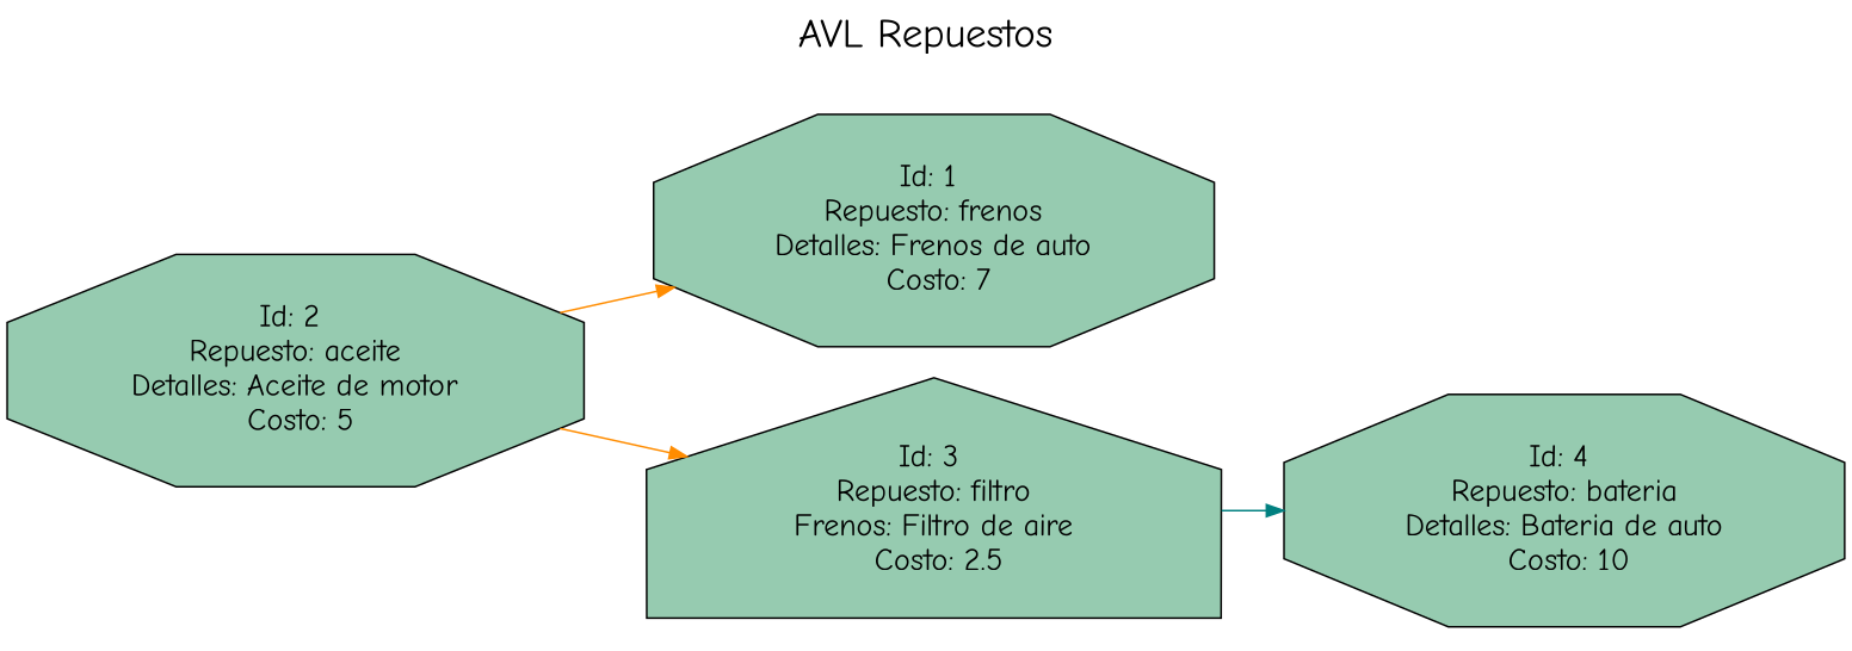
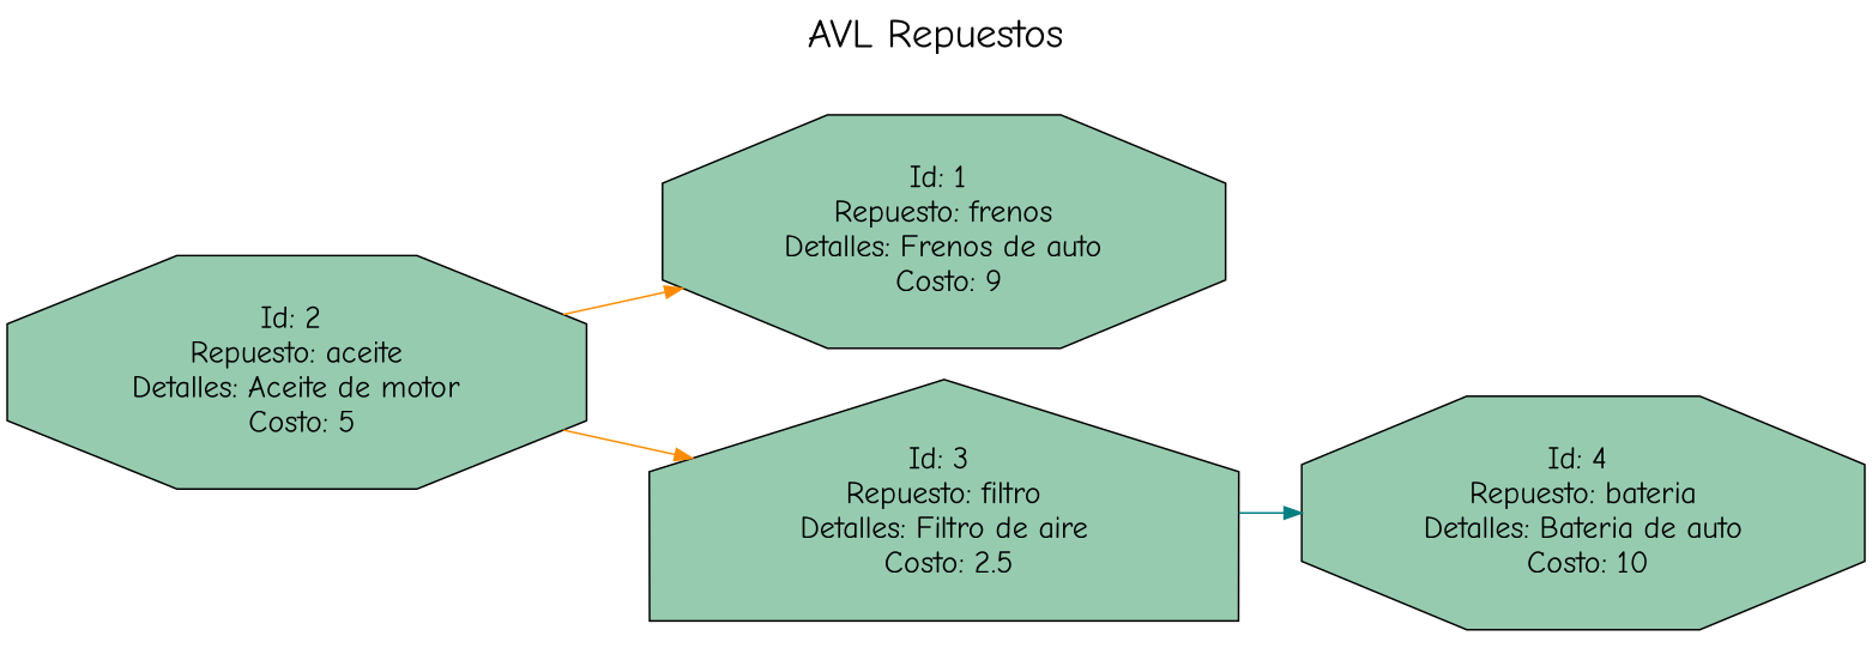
  digraph {
    fontname="Comic Neue"
    fontsize=24
    label="AVL Repuestos\n\n"
    labelloc=t
    rankdir=LR
    node [fillcolor="#96cbb0" fontname="Comic Neue" fontsize=18 shape=octagon style=filled]
    edge [color=darkorange fontname="Comic Neue"]
    n1 [label="Id: 2 \n Repuesto: aceite \n Detalles: Aceite de motor \n Costo: 5"]
-   n2 [label="Id: 1 \n Repuesto: frenos \n Detalles: Frenos de auto \n Costo: 7"]
-   n3 [label="Id: 3 \n Repuesto: filtro \n Frenos: Filtro de aire \n Costo: 2.5" shape=house]
+   n2 [label="Id: 1 \n Repuesto: frenos \n Detalles: Frenos de auto \n Costo: 9"]
+   n3 [label="Id: 3 \n Repuesto: filtro \n Detalles: Filtro de aire \n Costo: 2.5" shape=house]
    n4 [label="Id: 4 \n Repuesto: bateria \n Detalles: Bateria de auto \n Costo: 10"]
    n1 -> n2
    n1 -> n3
    n3 -> n4 [color=teal]
  }
